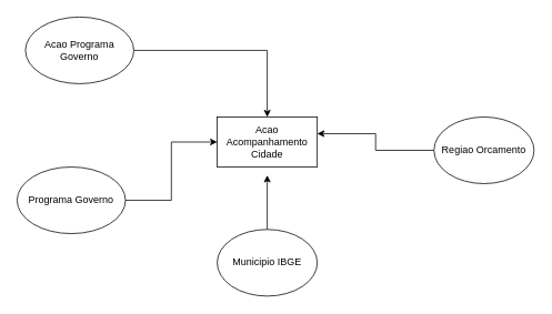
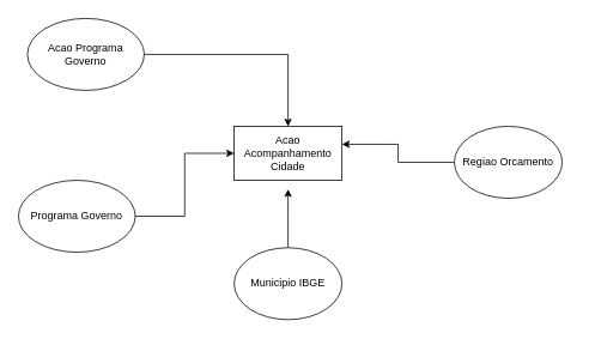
  <mxCell id="0" />
  <mxCell id="1" parent="0" />
  <mxCell id="2" value="Acao Acompanhamento Cidade" style="rounded=0;whiteSpace=wrap;html=1;" vertex="1" parent="1"><mxGeometry x="260" y="140" width="120" height="60" as="geometry" /></mxCell>
  <mxCell id="3" style="edgeStyle=orthogonalEdgeStyle;rounded=0;orthogonalLoop=1;jettySize=auto;html=1;" edge="1" parent="1" source="4" target="2"><mxGeometry relative="1" as="geometry" /></mxCell>
  <mxCell id="4" value="Acao Programa Governo" style="ellipse;whiteSpace=wrap;html=1;" vertex="1" parent="1"><mxGeometry x="30" y="20" width="130" height="80" as="geometry" /></mxCell>
  <mxCell id="5" style="edgeStyle=orthogonalEdgeStyle;rounded=0;orthogonalLoop=1;jettySize=auto;html=1;" edge="1" parent="1" source="6" target="2"><mxGeometry relative="1" as="geometry"><mxPoint x="310" y="210" as="targetPoint" /></mxGeometry></mxCell>
  <mxCell id="6" value="Programa Governo" style="ellipse;whiteSpace=wrap;html=1;" vertex="1" parent="1"><mxGeometry x="20" y="200" width="130" height="80" as="geometry" /></mxCell>
  <mxCell id="7" style="edgeStyle=orthogonalEdgeStyle;rounded=0;orthogonalLoop=1;jettySize=auto;html=1;entryX=1;entryY=0.333;entryDx=0;entryDy=0;entryPerimeter=0;" edge="1" parent="1" source="8" target="2"><mxGeometry relative="1" as="geometry"><mxPoint x="390" y="160" as="targetPoint" /></mxGeometry></mxCell>
- <mxCell id="8" value="Regiao Orcamento" style="ellipse;whiteSpace=wrap;html=1;" vertex="1" parent="1"><mxGeometry x="520" y="140" width="120" height="80" as="geometry" /></mxCell>
+ <mxCell id="8" value="Regiao Orcamento" style="ellipse;whiteSpace=wrap;html=1;" vertex="1" parent="1"><mxGeometry x="505" y="140" width="120" height="80" as="geometry" /></mxCell>
  <mxCell id="9" style="edgeStyle=orthogonalEdgeStyle;rounded=0;orthogonalLoop=1;jettySize=auto;html=1;" edge="1" parent="1" source="10"><mxGeometry relative="1" as="geometry"><mxPoint x="320" y="210" as="targetPoint" /></mxGeometry></mxCell>
  <mxCell id="10" value="Municipio IBGE" style="ellipse;whiteSpace=wrap;html=1;" vertex="1" parent="1"><mxGeometry x="260" y="275" width="120" height="80" as="geometry" /></mxCell>
